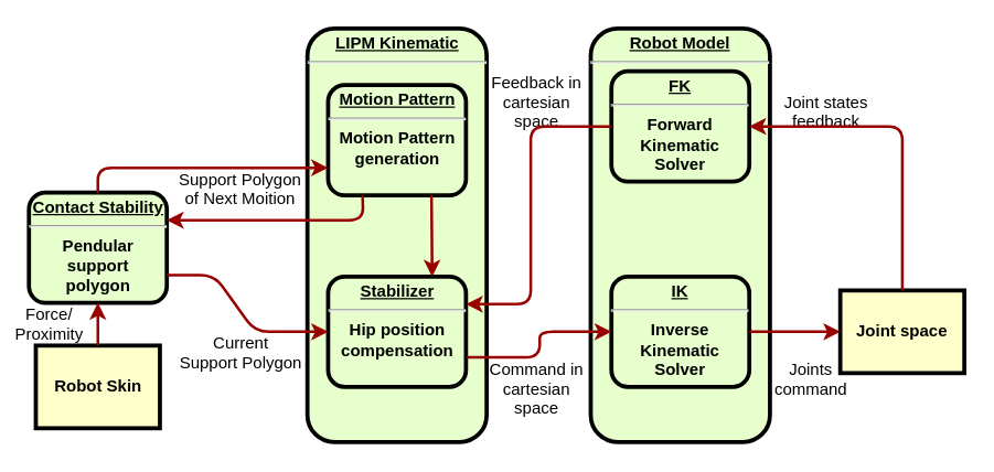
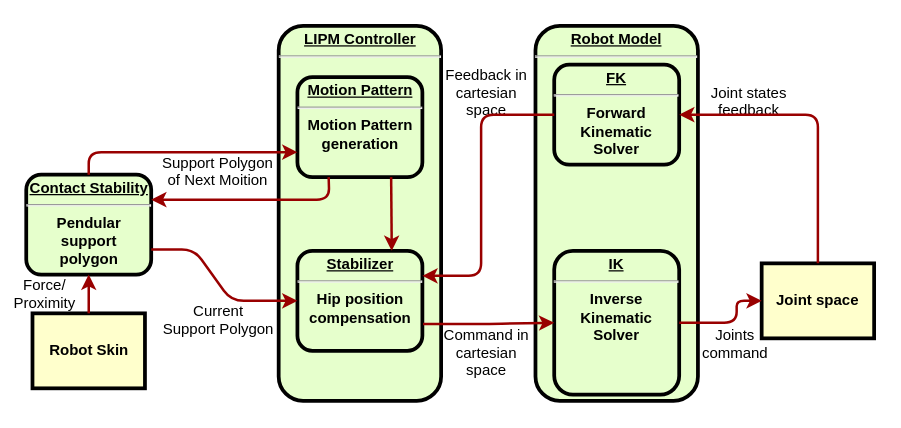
  <mxCell id="0" />
  <mxCell id="1" parent="0" />
  <mxCell id="2" value="&lt;p style=&quot;margin: 0px ; margin-top: 4px ; text-align: center ; text-decoration: underline&quot;&gt;&lt;strong&gt;Contact Stability&lt;br&gt;&lt;/strong&gt;&lt;/p&gt;&lt;hr&gt;&lt;div&gt;Pendular &lt;br&gt;&lt;/div&gt;&lt;div&gt;support&lt;/div&gt;&lt;div&gt; polygon&lt;/div&gt;" style="verticalAlign=middle;align=center;overflow=fill;fontSize=12;fontFamily=Helvetica;html=1;rounded=1;fontStyle=1;strokeWidth=3;fillColor=#E6FFCC" parent="1" vertex="1"><mxGeometry x="20.5" y="139" width="100" height="80" as="geometry" /></mxCell>
  <mxCell id="3" value="Robot Skin" style="whiteSpace=wrap;align=center;verticalAlign=middle;fontStyle=1;strokeWidth=3;fillColor=#FFFFCC" parent="1" vertex="1"><mxGeometry x="25.5" y="250" width="90" height="60" as="geometry" /></mxCell>
- <mxCell id="4" value="&lt;p style=&quot;margin: 0px ; margin-top: 4px ; text-align: center ; text-decoration: underline&quot;&gt;&lt;strong&gt;LIPM Kinematic&lt;br&gt;&lt;/strong&gt;&lt;/p&gt;&lt;hr&gt;&lt;p style=&quot;margin: 0px ; margin-left: 8px&quot;&gt;&lt;br&gt;&lt;/p&gt;" style="verticalAlign=middle;align=center;overflow=fill;fontSize=12;fontFamily=Helvetica;html=1;rounded=1;fontStyle=1;strokeWidth=3;fillColor=#E6FFCC" parent="1" vertex="1"><mxGeometry x="222.5" y="20" width="130" height="300" as="geometry" /></mxCell>
+ <mxCell id="4" value="&lt;p style=&quot;margin: 0px ; margin-top: 4px ; text-align: center ; text-decoration: underline&quot;&gt;&lt;strong&gt;LIPM Controller&lt;br&gt;&lt;/strong&gt;&lt;/p&gt;&lt;hr&gt;&lt;p style=&quot;margin: 0px ; margin-left: 8px&quot;&gt;&lt;br&gt;&lt;/p&gt;" style="verticalAlign=middle;align=center;overflow=fill;fontSize=12;fontFamily=Helvetica;html=1;rounded=1;fontStyle=1;strokeWidth=3;fillColor=#E6FFCC" parent="1" vertex="1"><mxGeometry x="222.5" y="20" width="130" height="300" as="geometry" /></mxCell>
  <mxCell id="5" value="&lt;p style=&quot;margin: 0px ; margin-top: 4px ; text-align: center ; text-decoration: underline&quot;&gt;&lt;strong&gt;&lt;strong&gt;Motion Pattern&lt;/strong&gt;&lt;br&gt;&lt;/strong&gt;&lt;/p&gt;&lt;hr&gt;&lt;div&gt;Motion Pattern&lt;/div&gt;&lt;div&gt;generation&lt;br&gt;&lt;/div&gt;" style="verticalAlign=middle;align=center;overflow=fill;fontSize=12;fontFamily=Helvetica;html=1;rounded=1;fontStyle=1;strokeWidth=3;fillColor=#E6FFCC" parent="1" vertex="1"><mxGeometry x="237.5" y="61" width="100" height="80" as="geometry" /></mxCell>
  <mxCell id="6" value="&lt;p style=&quot;margin: 0px ; margin-top: 4px ; text-align: center ; text-decoration: underline&quot;&gt;&lt;strong&gt;&lt;strong&gt;Stabilizer&lt;/strong&gt;&lt;br&gt;&lt;/strong&gt;&lt;/p&gt;&lt;hr&gt;&lt;div&gt;Hip position &lt;br&gt;&lt;/div&gt;&lt;div&gt;compensation&lt;br&gt;&lt;/div&gt;" style="verticalAlign=middle;align=center;overflow=fill;fontSize=12;fontFamily=Helvetica;html=1;rounded=1;fontStyle=1;strokeWidth=3;fillColor=#E6FFCC" parent="1" vertex="1"><mxGeometry x="237.5" y="200" width="100" height="80" as="geometry" /></mxCell>
  <mxCell id="7" value="&lt;p style=&quot;margin: 0px ; margin-top: 4px ; text-align: center ; text-decoration: underline&quot;&gt;&lt;strong&gt;&lt;strong&gt;Robot Model&lt;/strong&gt;&lt;br&gt;&lt;/strong&gt;&lt;/p&gt;&lt;hr&gt;" style="verticalAlign=middle;align=center;overflow=fill;fontSize=12;fontFamily=Helvetica;html=1;rounded=1;fontStyle=1;strokeWidth=3;fillColor=#E6FFCC" parent="1" vertex="1"><mxGeometry x="428" y="20" width="130" height="300" as="geometry" /></mxCell>
  <mxCell id="8" value="&lt;p style=&quot;margin: 0px ; margin-top: 4px ; text-align: center ; text-decoration: underline&quot;&gt;&lt;strong&gt;&lt;strong&gt;FK&lt;/strong&gt;&lt;br&gt;&lt;/strong&gt;&lt;/p&gt;&lt;hr&gt;&lt;div&gt;Forward&lt;/div&gt;&lt;div&gt;Kinematic&lt;/div&gt;&lt;div&gt;Solver&lt;br&gt;&lt;/div&gt;" style="verticalAlign=middle;align=center;overflow=fill;fontSize=12;fontFamily=Helvetica;html=1;rounded=1;fontStyle=1;strokeWidth=3;fillColor=#E6FFCC" parent="1" vertex="1"><mxGeometry x="443" y="51" width="100" height="80" as="geometry" /></mxCell>
  <mxCell id="9" value="Joint space" style="whiteSpace=wrap;align=center;verticalAlign=middle;fontStyle=1;strokeWidth=3;fillColor=#FFFFCC" parent="1" vertex="1"><mxGeometry x="609" y="210" width="90" height="60" as="geometry" /></mxCell>
  <mxCell id="10" value="" style="edgeStyle=none;noEdgeStyle=1;strokeColor=#990000;strokeWidth=2" parent="1" source="3" target="2" edge="1"><mxGeometry width="100" height="100" relative="1" as="geometry"><mxPoint x="61.5" y="149" as="sourcePoint" /><mxPoint x="161.5" y="49" as="targetPoint" /></mxGeometry></mxCell>
- <mxCell id="11" value="&lt;p style=&quot;margin: 0px ; margin-top: 4px ; text-align: center ; text-decoration: underline&quot;&gt;&lt;strong&gt;&lt;strong&gt;IK&lt;/strong&gt;&lt;br&gt;&lt;/strong&gt;&lt;/p&gt;&lt;hr&gt;&lt;div&gt;Inverse &lt;br&gt;&lt;/div&gt;&lt;div&gt;Kinematic&lt;/div&gt;&lt;div&gt;Solver&lt;br&gt;&lt;/div&gt;" style="verticalAlign=middle;align=center;overflow=fill;fontSize=12;fontFamily=Helvetica;html=1;rounded=1;fontStyle=1;strokeWidth=3;fillColor=#E6FFCC" parent="1" vertex="1"><mxGeometry x="443" y="200" width="100" height="80" as="geometry" /></mxCell>
+ <mxCell id="11" value="&lt;p style=&quot;margin: 0px ; margin-top: 4px ; text-align: center ; text-decoration: underline&quot;&gt;&lt;strong&gt;&lt;strong&gt;IK&lt;/strong&gt;&lt;br&gt;&lt;/strong&gt;&lt;/p&gt;&lt;hr&gt;&lt;div&gt;Inverse &lt;br&gt;&lt;/div&gt;&lt;div&gt;Kinematic&lt;/div&gt;&lt;div&gt;Solver&lt;br&gt;&lt;/div&gt;" style="verticalAlign=middle;align=center;overflow=fill;fontSize=12;fontFamily=Helvetica;html=1;rounded=1;fontStyle=1;strokeWidth=3;fillColor=#E6FFCC" parent="1" vertex="1"><mxGeometry x="443" y="200" width="100" height="115" as="geometry" /></mxCell>
  <mxCell id="12" value="Force/&#10;Proximity" style="text;spacingTop=-5;align=center" parent="1" vertex="1"><mxGeometry x="20.5" y="219" width="30" height="61" as="geometry" /></mxCell>
  <mxCell id="13" value="" style="edgeStyle=elbowEdgeStyle;elbow=horizontal;strokeColor=#990000;strokeWidth=2;entryX=0;entryY=0.5;entryDx=0;entryDy=0;exitX=1.005;exitY=0.731;exitDx=0;exitDy=0;exitPerimeter=0;" parent="1" source="6" target="11" edge="1"><mxGeometry width="100" height="100" relative="1" as="geometry"><mxPoint x="494.5" y="250" as="sourcePoint" /><mxPoint x="439.5" y="239" as="targetPoint" /></mxGeometry></mxCell>
  <mxCell id="14" value="Joint states&#10;feedback&#10;" style="text;spacingTop=-5;align=center" parent="1" vertex="1"><mxGeometry x="569" y="65" width="60" height="30" as="geometry" /></mxCell>
  <mxCell id="15" value="Feedback in &#10;cartesian &#10;space" style="text;spacingTop=-5;align=center" parent="1" vertex="1"><mxGeometry x="354.5" y="51" width="69" height="70" as="geometry" /></mxCell>
  <mxCell id="16" value="" style="edgeStyle=elbowEdgeStyle;elbow=horizontal;strokeColor=#990000;strokeWidth=2;exitX=0.5;exitY=0;exitDx=0;exitDy=0;entryX=0;entryY=0.75;entryDx=0;entryDy=0;" parent="1" source="2" target="5" edge="1"><mxGeometry width="100" height="100" relative="1" as="geometry"><mxPoint x="244.5" y="470" as="sourcePoint" /><mxPoint x="64.5" y="540" as="targetPoint" /><Array as="points"><mxPoint x="70.5" y="160" /><mxPoint x="124.5" y="110" /></Array></mxGeometry></mxCell>
  <mxCell id="17" value="Support Polygon&#10;of Next Moition&#10;" style="text;spacingTop=-5;align=center" parent="1" vertex="1"><mxGeometry x="129" y="121" width="90" height="29" as="geometry" /></mxCell>
  <mxCell id="18" style="edgeStyle=orthogonalEdgeStyle;rounded=0;orthogonalLoop=1;jettySize=auto;html=1;exitX=0.5;exitY=1;exitDx=0;exitDy=0;" parent="1" source="4" target="4" edge="1"><mxGeometry relative="1" as="geometry" /></mxCell>
  <mxCell id="19" value="" style="edgeStyle=none;noEdgeStyle=1;strokeColor=#990000;strokeWidth=2;entryX=0;entryY=0.5;entryDx=0;entryDy=0;exitX=1;exitY=0.75;exitDx=0;exitDy=0;" parent="1" source="2" target="6" edge="1"><mxGeometry width="100" height="100" relative="1" as="geometry"><mxPoint x="120.5" y="239" as="sourcePoint" /><mxPoint x="30.5" y="249.287" as="targetPoint" /><Array as="points"><mxPoint x="155" y="199" /><mxPoint x="184.5" y="240" /></Array></mxGeometry></mxCell>
  <mxCell id="20" value="Current&#10;Support Polygon&#10;" style="text;spacingTop=-5;align=center" parent="1" vertex="1"><mxGeometry x="129" y="240" width="91" height="30" as="geometry" /></mxCell>
  <mxCell id="21" value="" style="edgeStyle=elbowEdgeStyle;elbow=horizontal;strokeColor=#990000;strokeWidth=2;exitX=0.75;exitY=1;exitDx=0;exitDy=0;" parent="1" source="5" target="6" edge="1"><mxGeometry width="100" height="100" relative="1" as="geometry"><mxPoint x="88.5" y="159" as="sourcePoint" /><mxPoint x="257.5" y="141" as="targetPoint" /><Array as="points"><mxPoint x="313" y="150" /><mxPoint x="288" y="160" /><mxPoint x="313" y="170" /><mxPoint x="287.5" y="170" /><mxPoint x="142.5" y="130" /></Array></mxGeometry></mxCell>
  <mxCell id="22" value="" style="edgeStyle=elbowEdgeStyle;elbow=horizontal;strokeColor=#990000;strokeWidth=2;exitX=0;exitY=0.5;exitDx=0;exitDy=0;entryX=1;entryY=0.25;entryDx=0;entryDy=0;" parent="1" source="8" target="6" edge="1"><mxGeometry width="100" height="100" relative="1" as="geometry"><mxPoint x="100.5" y="169" as="sourcePoint" /><mxPoint x="269.5" y="151" as="targetPoint" /><Array as="points"><mxPoint x="384.5" y="180" /><mxPoint x="154.5" y="140" /></Array></mxGeometry></mxCell>
  <mxCell id="23" value="" style="edgeStyle=elbowEdgeStyle;elbow=horizontal;strokeColor=#990000;strokeWidth=2;entryX=0;entryY=0.5;entryDx=0;entryDy=0;exitX=1;exitY=0.5;exitDx=0;exitDy=0;" parent="1" source="11" target="9" edge="1"><mxGeometry width="100" height="100" relative="1" as="geometry"><mxPoint x="165" y="179" as="sourcePoint" /><mxPoint x="334" y="161" as="targetPoint" /><Array as="points"><mxPoint x="589" y="230" /><mxPoint x="219" y="150" /></Array></mxGeometry></mxCell>
  <mxCell id="24" value="" style="edgeStyle=elbowEdgeStyle;elbow=horizontal;strokeColor=#990000;strokeWidth=2;exitX=0.5;exitY=0;exitDx=0;exitDy=0;entryX=1;entryY=0.5;entryDx=0;entryDy=0;" parent="1" source="9" target="8" edge="1"><mxGeometry width="100" height="100" relative="1" as="geometry"><mxPoint x="175" y="189" as="sourcePoint" /><mxPoint x="344" y="171" as="targetPoint" /><Array as="points"><mxPoint x="654" y="170" /><mxPoint x="229" y="160" /></Array></mxGeometry></mxCell>
  <mxCell id="25" value="Joints &#10;command&#10;" style="text;spacingTop=-5;align=center" parent="1" vertex="1"><mxGeometry x="558" y="259" width="60" height="30" as="geometry" /></mxCell>
  <mxCell id="26" value="" style="edgeStyle=elbowEdgeStyle;elbow=horizontal;strokeColor=#990000;strokeWidth=2;exitX=0.25;exitY=1;exitDx=0;exitDy=0;entryX=1;entryY=0.25;entryDx=0;entryDy=0;" edge="1" parent="1" source="5" target="2"><mxGeometry width="100" height="100" relative="1" as="geometry"><mxPoint x="262" y="151" as="sourcePoint" /><mxPoint x="237.5" y="210" as="targetPoint" /><Array as="points"><mxPoint x="263" y="150" /><mxPoint x="262.5" y="180" /><mxPoint x="237" y="180" /><mxPoint x="92" y="140" /></Array></mxGeometry></mxCell>
  <mxCell id="27" value="Command in &#10;cartesian &#10;space&#10;" style="text;spacingTop=-5;align=center" vertex="1" parent="1"><mxGeometry x="343.5" y="259" width="91" height="51" as="geometry" /></mxCell>
